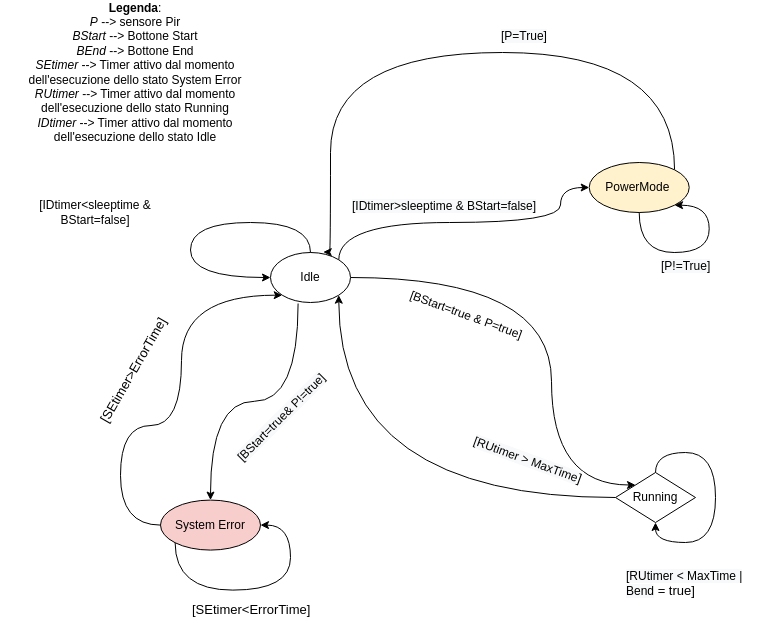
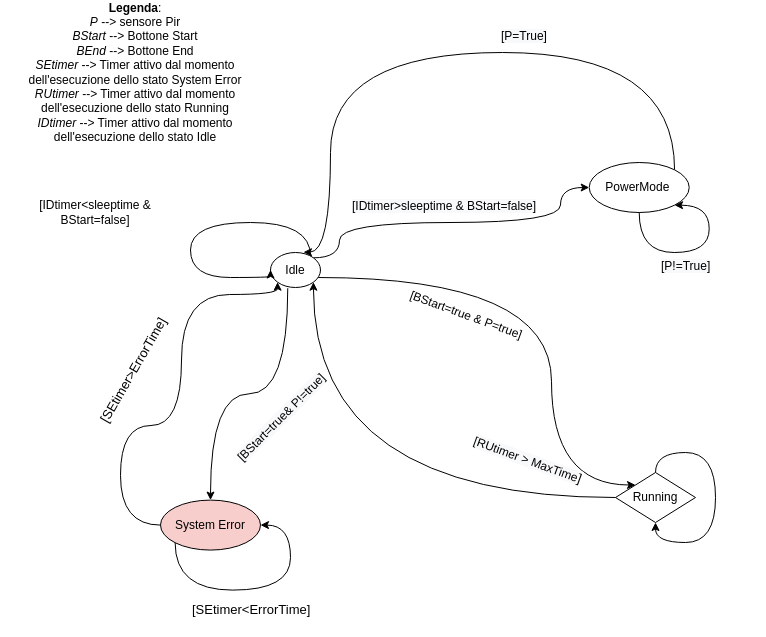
  <mxCell id="0" />
  <mxCell id="1" parent="0" />
  <mxCell id="2" style="edgeStyle=orthogonalEdgeStyle;rounded=0;orthogonalLoop=1;jettySize=auto;html=1;curved=1;entryX=0;entryY=0.5;entryDx=0;entryDy=0;exitX=1;exitY=0;exitDx=0;exitDy=0;" parent="1" source="5" target="7" edge="1"><mxGeometry relative="1" as="geometry"><mxPoint x="530" y="180" as="targetPoint" /><Array as="points"><mxPoint x="339" y="220" /><mxPoint x="560" y="220" /><mxPoint x="560" y="185" /></Array></mxGeometry></mxCell>
  <mxCell id="3" style="edgeStyle=orthogonalEdgeStyle;curved=1;rounded=0;orthogonalLoop=1;jettySize=auto;html=1;entryX=0.5;entryY=0;entryDx=0;entryDy=0;exitX=0.345;exitY=1.02;exitDx=0;exitDy=0;exitPerimeter=0;" parent="1" source="5" target="9" edge="1"><mxGeometry relative="1" as="geometry"><mxPoint x="210" y="347.58" as="sourcePoint" /><Array as="points" /></mxGeometry></mxCell>
  <mxCell id="4" style="edgeStyle=orthogonalEdgeStyle;curved=1;rounded=0;orthogonalLoop=1;jettySize=auto;html=1;entryX=0;entryY=0;entryDx=0;entryDy=0;" parent="1" source="5" target="11" edge="1"><mxGeometry relative="1" as="geometry"><Array as="points"><mxPoint x="551" y="275" /></Array></mxGeometry></mxCell>
- <mxCell id="5" value="Idle" style="ellipse;whiteSpace=wrap;html=1;" parent="1" vertex="1"><mxGeometry x="270" y="250" width="80" height="50" as="geometry" /></mxCell>
+ <mxCell id="5" value="Idle" style="ellipse;whiteSpace=wrap;html=1;" parent="1" vertex="1"><mxGeometry x="270" y="250" width="50" height="35" as="geometry" /></mxCell>
  <mxCell id="6" style="edgeStyle=orthogonalEdgeStyle;curved=1;rounded=0;orthogonalLoop=1;jettySize=auto;html=1;entryX=0.659;entryY=-0.009;entryDx=0;entryDy=0;exitX=1;exitY=0;exitDx=0;exitDy=0;entryPerimeter=0;" parent="1" source="7" target="5" edge="1"><mxGeometry relative="1" as="geometry"><mxPoint x="360.019" y="167.58" as="targetPoint" /><Array as="points"><mxPoint x="675" y="50" /><mxPoint x="330" y="50" /><mxPoint x="330" y="250" /></Array></mxGeometry></mxCell>
- <mxCell id="7" value="PowerMode&amp;nbsp;" style="ellipse;whiteSpace=wrap;html=1;fillColor=#fff2cc;" parent="1" vertex="1"><mxGeometry x="588.71" y="160" width="100" height="50" as="geometry" /></mxCell>
+ <mxCell id="7" value="PowerMode&amp;nbsp;" style="ellipse;whiteSpace=wrap;html=1;" parent="1" vertex="1"><mxGeometry x="588.71" y="160" width="100" height="50" as="geometry" /></mxCell>
  <mxCell id="8" style="edgeStyle=orthogonalEdgeStyle;curved=1;rounded=0;orthogonalLoop=1;jettySize=auto;html=1;entryX=0;entryY=1;entryDx=0;entryDy=0;" parent="1" source="9" target="5" edge="1"><mxGeometry relative="1" as="geometry"><mxPoint x="181.309" y="340" as="targetPoint" /><Array as="points"><mxPoint x="120" y="523" /><mxPoint x="120" y="423" /><mxPoint x="181" y="423" /><mxPoint x="181" y="292" /></Array></mxGeometry></mxCell>
  <mxCell id="9" value="System Error" style="ellipse;whiteSpace=wrap;html=1;fillColor=#f8cecc;" parent="1" vertex="1"><mxGeometry x="160" y="497.58" width="100" height="50" as="geometry" /></mxCell>
  <mxCell id="10" style="edgeStyle=orthogonalEdgeStyle;curved=1;rounded=0;orthogonalLoop=1;jettySize=auto;html=1;entryX=1;entryY=1;entryDx=0;entryDy=0;" parent="1" source="11" target="5" edge="1"><mxGeometry relative="1" as="geometry" /></mxCell>
  <mxCell id="11" value="Running" style="rhombus;whiteSpace=wrap;html=1;" parent="1" vertex="1"><mxGeometry x="615" y="470" width="80" height="50" as="geometry" /></mxCell>
  <mxCell id="12" style="edgeStyle=orthogonalEdgeStyle;curved=1;rounded=0;orthogonalLoop=1;jettySize=auto;html=1;entryX=0.5;entryY=1;entryDx=0;entryDy=0;" parent="1" source="11" target="11" edge="1"><mxGeometry relative="1" as="geometry" /></mxCell>
  <mxCell id="13" style="edgeStyle=orthogonalEdgeStyle;curved=1;rounded=0;orthogonalLoop=1;jettySize=auto;html=1;entryX=1;entryY=0.5;entryDx=0;entryDy=0;exitX=0;exitY=1;exitDx=0;exitDy=0;" parent="1" source="9" target="9" edge="1"><mxGeometry relative="1" as="geometry"><Array as="points"><mxPoint x="174" y="587.58" /><mxPoint x="290" y="587.58" /><mxPoint x="290" y="522.58" /></Array></mxGeometry></mxCell>
  <mxCell id="14" style="edgeStyle=orthogonalEdgeStyle;curved=1;rounded=0;orthogonalLoop=1;jettySize=auto;html=1;entryX=1;entryY=1;entryDx=0;entryDy=0;exitX=0.5;exitY=1;exitDx=0;exitDy=0;" parent="1" source="7" target="7" edge="1"><mxGeometry relative="1" as="geometry"><Array as="points"><mxPoint x="638.71" y="250" /><mxPoint x="708.71" y="250" /><mxPoint x="708.71" y="202" /></Array></mxGeometry></mxCell>
  <mxCell id="15" style="edgeStyle=orthogonalEdgeStyle;curved=1;rounded=0;orthogonalLoop=1;jettySize=auto;html=1;entryX=0;entryY=0.5;entryDx=0;entryDy=0;" parent="1" source="5" target="5" edge="1"><mxGeometry relative="1" as="geometry"><Array as="points"><mxPoint x="310" y="220" /><mxPoint x="190" y="220" /><mxPoint x="190" y="275" /></Array></mxGeometry></mxCell>
  <mxCell id="16" value="&lt;span&gt;[IDtimer&amp;lt;sleeptime &amp;amp; &lt;/span&gt;BStart=false]" style="text;html=1;strokeColor=none;fillColor=none;align=center;verticalAlign=middle;whiteSpace=wrap;rounded=0;" parent="1" vertex="1"><mxGeometry x="35" y="200" width="120" height="20" as="geometry" /></mxCell>
  <mxCell id="17" value="&lt;span style=&quot;color: rgb(0 , 0 , 0) ; font-family: &amp;#34;helvetica&amp;#34; ; font-size: 12px ; font-style: normal ; font-weight: 400 ; letter-spacing: normal ; text-align: center ; text-indent: 0px ; text-transform: none ; word-spacing: 0px ; background-color: rgb(248 , 249 , 250) ; display: inline ; float: none&quot;&gt;[IDtimer&amp;gt;sleeptime &amp;amp; BStart=false]&lt;/span&gt;" style="text;whiteSpace=wrap;html=1;" parent="1" vertex="1"><mxGeometry x="350" y="190" width="194" height="30" as="geometry" /></mxCell>
  <mxCell id="18" value="&lt;span style=&quot;color: rgb(0, 0, 0); font-family: helvetica; font-size: 12px; font-style: normal; font-weight: 400; letter-spacing: normal; text-align: center; text-indent: 0px; text-transform: none; word-spacing: 0px; background-color: rgb(248, 249, 250); display: inline; float: none;&quot;&gt;[P=True]&lt;/span&gt;" style="text;whiteSpace=wrap;html=1;" parent="1" vertex="1"><mxGeometry x="498.71" y="20" width="50" height="20" as="geometry" /></mxCell>
  <mxCell id="19" value="&lt;span style=&quot;color: rgb(0 , 0 , 0) ; font-family: &amp;#34;helvetica&amp;#34; ; font-size: 12px ; font-style: normal ; font-weight: 400 ; letter-spacing: normal ; text-align: center ; text-indent: 0px ; text-transform: none ; word-spacing: 0px ; background-color: rgb(248 , 249 , 250) ; display: inline ; float: none&quot;&gt;[P!=True]&lt;/span&gt;" style="text;whiteSpace=wrap;html=1;" parent="1" vertex="1"><mxGeometry x="658.71" y="250" width="50" height="20" as="geometry" /></mxCell>
  <mxCell id="20" value="&lt;span style=&quot;color: rgb(0 , 0 , 0) ; font-family: &amp;#34;helvetica&amp;#34; ; font-size: 13px ; font-style: normal ; font-weight: 400 ; letter-spacing: normal ; text-align: center ; text-indent: 0px ; text-transform: none ; word-spacing: 0px ; background-color: rgb(255 , 255 , 255) ; display: inline ; float: none&quot;&gt;[SEtimer&amp;lt;ErrorTime]&amp;nbsp;&lt;/span&gt;" style="text;whiteSpace=wrap;html=1;" parent="1" vertex="1"><mxGeometry x="190" y="592.58" width="100" height="20" as="geometry" /></mxCell>
  <mxCell id="21" value="&lt;span style=&quot;color: rgb(0 , 0 , 0) ; font-family: &amp;#34;helvetica&amp;#34; ; font-size: 13px ; font-style: normal ; font-weight: 400 ; letter-spacing: normal ; text-align: center ; text-indent: 0px ; text-transform: none ; word-spacing: 0px ; background-color: rgb(255 , 255 , 255) ; display: inline ; float: none&quot;&gt;[SEtimer&amp;gt;ErrorTime]&amp;nbsp;&lt;/span&gt;" style="text;whiteSpace=wrap;html=1;rotation=-60;" parent="1" vertex="1"><mxGeometry x="70" y="350" width="130" height="30" as="geometry" /></mxCell>
- <mxCell id="22" value="&lt;span style=&quot;color: rgb(0 , 0 , 0) ; font-family: &amp;#34;helvetica&amp;#34; ; font-size: 12px ; font-style: normal ; font-weight: 400 ; letter-spacing: normal ; text-align: center ; text-indent: 0px ; text-transform: none ; word-spacing: 0px ; background-color: rgb(248 , 249 , 250) ; display: inline ; float: none&quot;&gt;[RUtimer &amp;lt; MaxTime | Bend&lt;/span&gt;&lt;span style=&quot;font-family: &amp;#34;helvetica&amp;#34; ; font-size: 13px ; text-align: center ; background-color: rgb(255 , 255 , 255)&quot;&gt;&amp;nbsp;= true]&lt;/span&gt;" style="text;whiteSpace=wrap;html=1;" parent="1" vertex="1"><mxGeometry x="623.71" y="560" width="120" height="40" as="geometry" /></mxCell>
  <mxCell id="23" value="&lt;span style=&quot;color: rgb(0 , 0 , 0) ; font-family: &amp;#34;helvetica&amp;#34; ; font-size: 12px ; font-style: normal ; font-weight: 400 ; letter-spacing: normal ; text-align: center ; text-indent: 0px ; text-transform: none ; word-spacing: 0px ; background-color: rgb(248 , 249 , 250) ; display: inline ; float: none&quot;&gt;[RUtimer &amp;gt; MaxTime&lt;/span&gt;&lt;span style=&quot;font-family: &amp;#34;helvetica&amp;#34; ; font-size: 13px ; text-align: center ; background-color: rgb(255 , 255 , 255)&quot;&gt;]&lt;/span&gt;" style="text;whiteSpace=wrap;html=1;rotation=20;" parent="1" vertex="1"><mxGeometry x="469.1" y="445.13" width="130" height="25" as="geometry" /></mxCell>
  <mxCell id="24" value="&lt;span style=&quot;text-align: center&quot;&gt;[BStart=true &amp;amp; P=true]&lt;/span&gt;" style="text;whiteSpace=wrap;html=1;rotation=20;" parent="1" vertex="1"><mxGeometry x="405" y="300" width="130" height="25" as="geometry" /></mxCell>
  <mxCell id="25" value="&lt;span style=&quot;color: rgb(0 , 0 , 0) ; font-family: &amp;#34;helvetica&amp;#34; ; font-size: 12px ; font-style: normal ; font-weight: 400 ; letter-spacing: normal ; text-align: center ; text-indent: 0px ; text-transform: none ; word-spacing: 0px ; background-color: rgb(248 , 249 , 250) ; display: inline ; float: none&quot;&gt;&lt;span style=&quot;font-family: &amp;#34;helvetica&amp;#34;&quot;&gt;[BStart=true&lt;/span&gt;&amp;amp; P!=true]&lt;/span&gt;" style="text;whiteSpace=wrap;html=1;rotation=-45;" parent="1" vertex="1"><mxGeometry x="218.66" y="395" width="140" height="30" as="geometry" /></mxCell>
  <mxCell id="26" value="&lt;b&gt;Legenda&lt;/b&gt;:&lt;br&gt;&lt;i&gt;P&lt;/i&gt; --&amp;gt; sensore Pir&lt;br&gt;&lt;i&gt;BStart &lt;/i&gt;--&amp;gt; Bottone Start&lt;br&gt;&lt;i&gt;BEnd &lt;/i&gt;--&amp;gt; Bottone End&lt;br&gt;&lt;i&gt;SEtimer &lt;/i&gt;--&amp;gt; Timer attivo dal momento dell'esecuzione dello stato System Error&lt;br&gt;&lt;i&gt;RUtimer &lt;/i&gt;--&amp;gt; Timer attivo dal momento dell'esecuzione dello stato Running&lt;br&gt;&lt;i&gt;IDtimer &lt;/i&gt;--&amp;gt; Timer attivo dal momento dell'esecuzione dello stato Idle" style="text;html=1;strokeColor=none;fillColor=none;align=center;verticalAlign=middle;whiteSpace=wrap;rounded=0;" vertex="1" parent="1"><mxGeometry x="20" y="30" width="230" height="80" as="geometry" /></mxCell>
